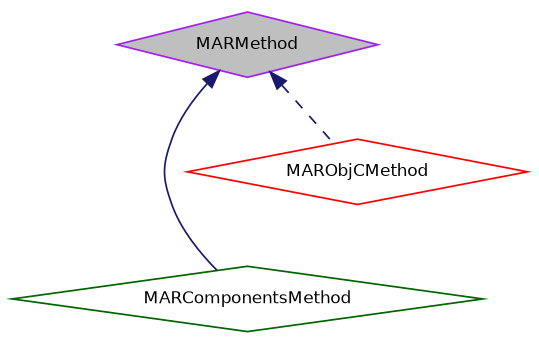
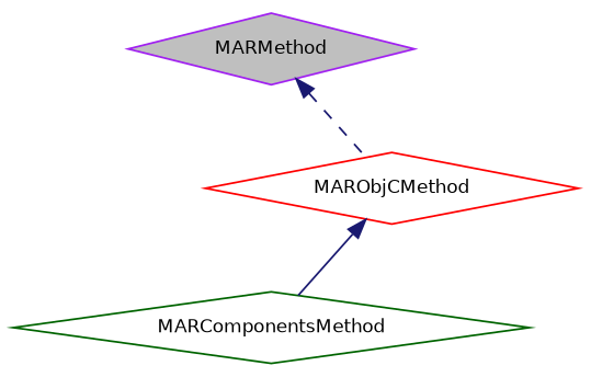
  digraph {
    node [fillcolor=white fontname=Helvetica fontsize=10 shape=diamond style=filled]
    edge [color=midnightblue dir=back fontname=Helvetica fontsize=10 labelfontname=Helvetica labelfontsize=10]
    n1 [color=purple fillcolor=grey75 fontcolor=black height=0.2 label=MARMethod width=0.4]
    n2 [color=darkgreen height=0.2 label=MARComponentsMethod width=0.4]
    n3 [color=red height=0.2 label=MARObjCMethod width=0.4]
-   n1 -> n2 [style=solid]
+   n3 -> n2 [style=solid]
    n1 -> n3 [style=dashed]
  }
